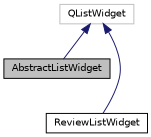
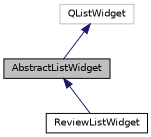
  digraph {
    node [color=black fillcolor=white fontname=Helvetica fontsize=10 shape=record style=filled]
    edge [color=midnightblue dir=back fontname=Helvetica fontsize=10 labelfontname=Helvetica labelfontsize=10 style=solid]
    n1 [fillcolor=grey75 fontcolor=black height=0.2 label=AbstractListWidget width=0.4]
    n2 [height=0.2 label=ReviewListWidget width=0.4]
    n3 [color=grey75 height=0.2 label=QListWidget width=0.4]
-   n3 -> n2
+   n1 -> n2
    n3 -> n1
  }
